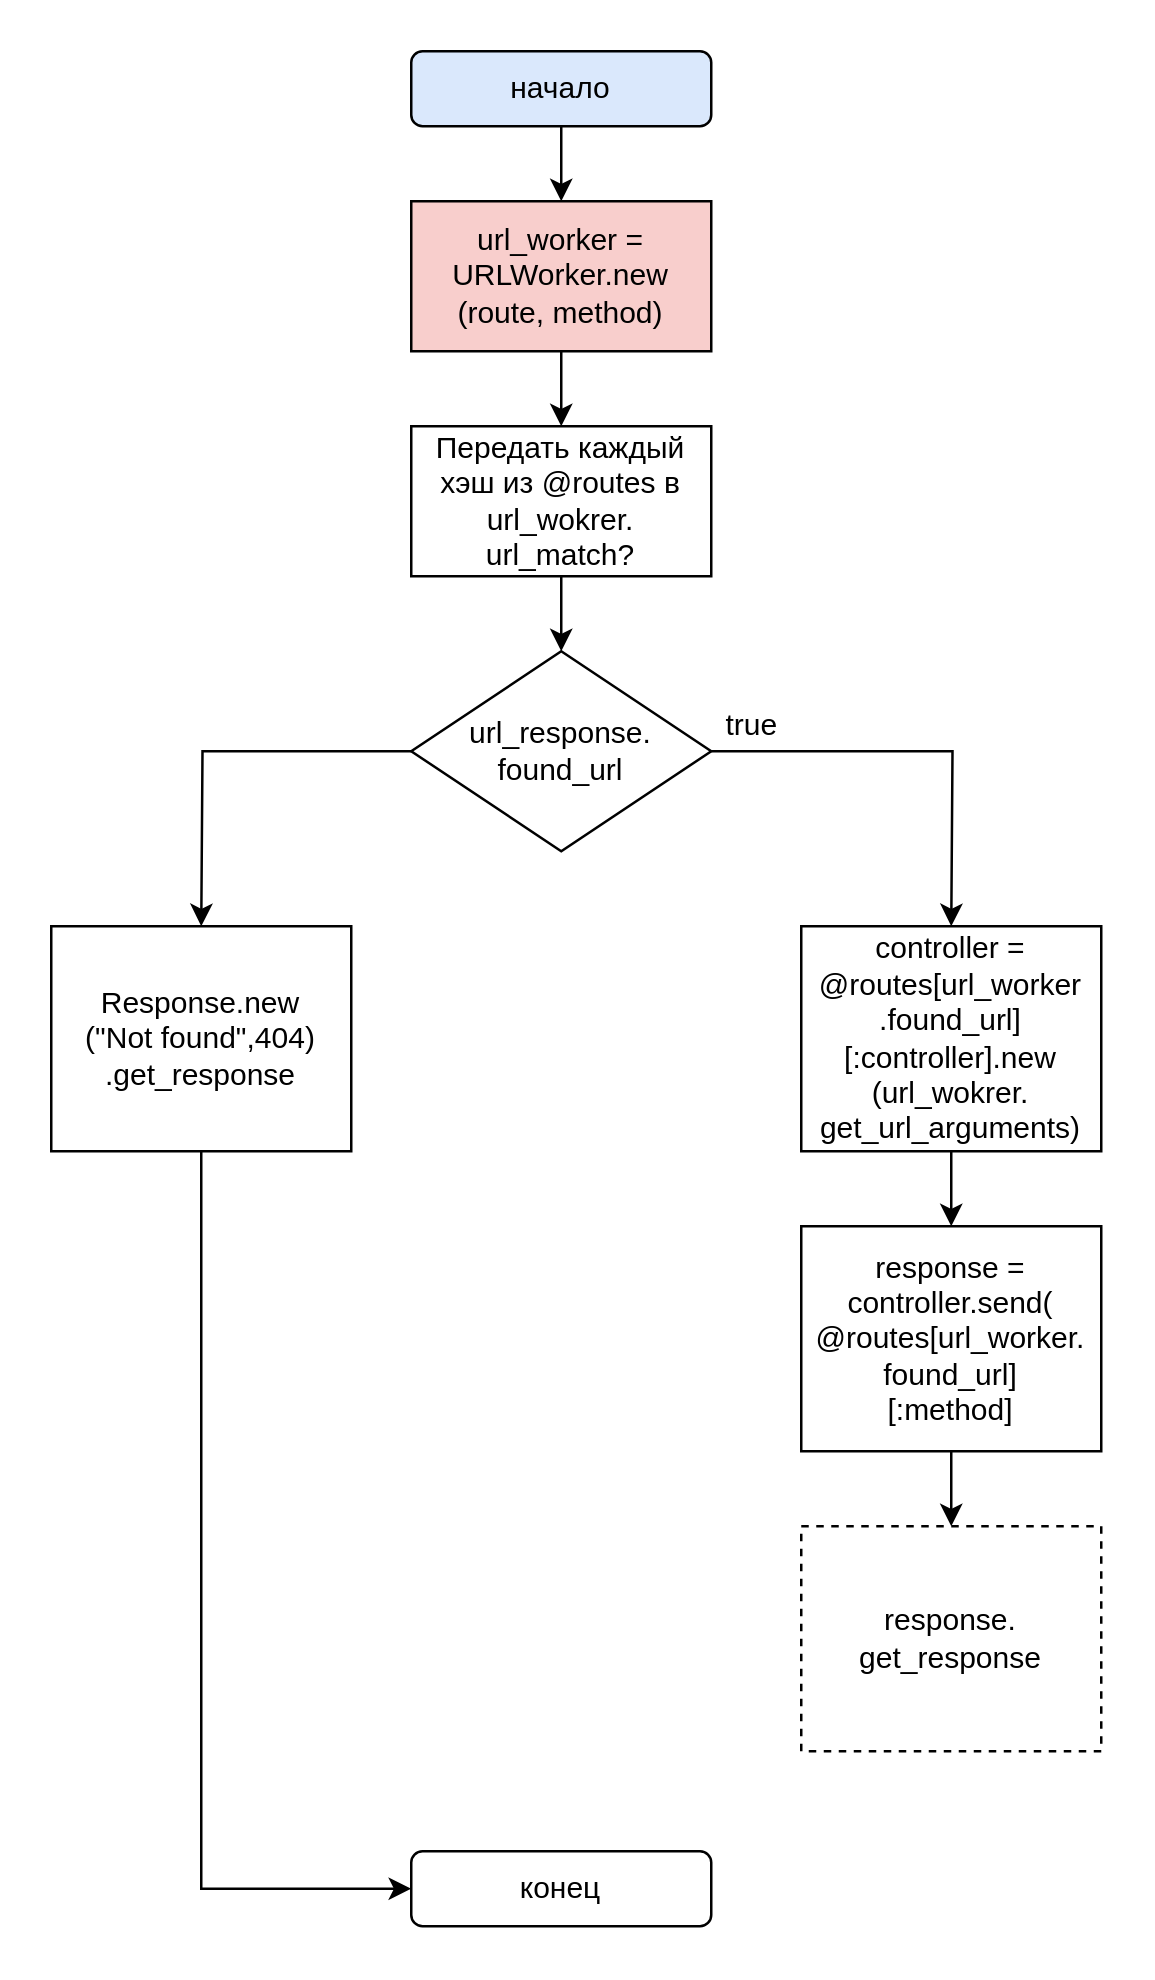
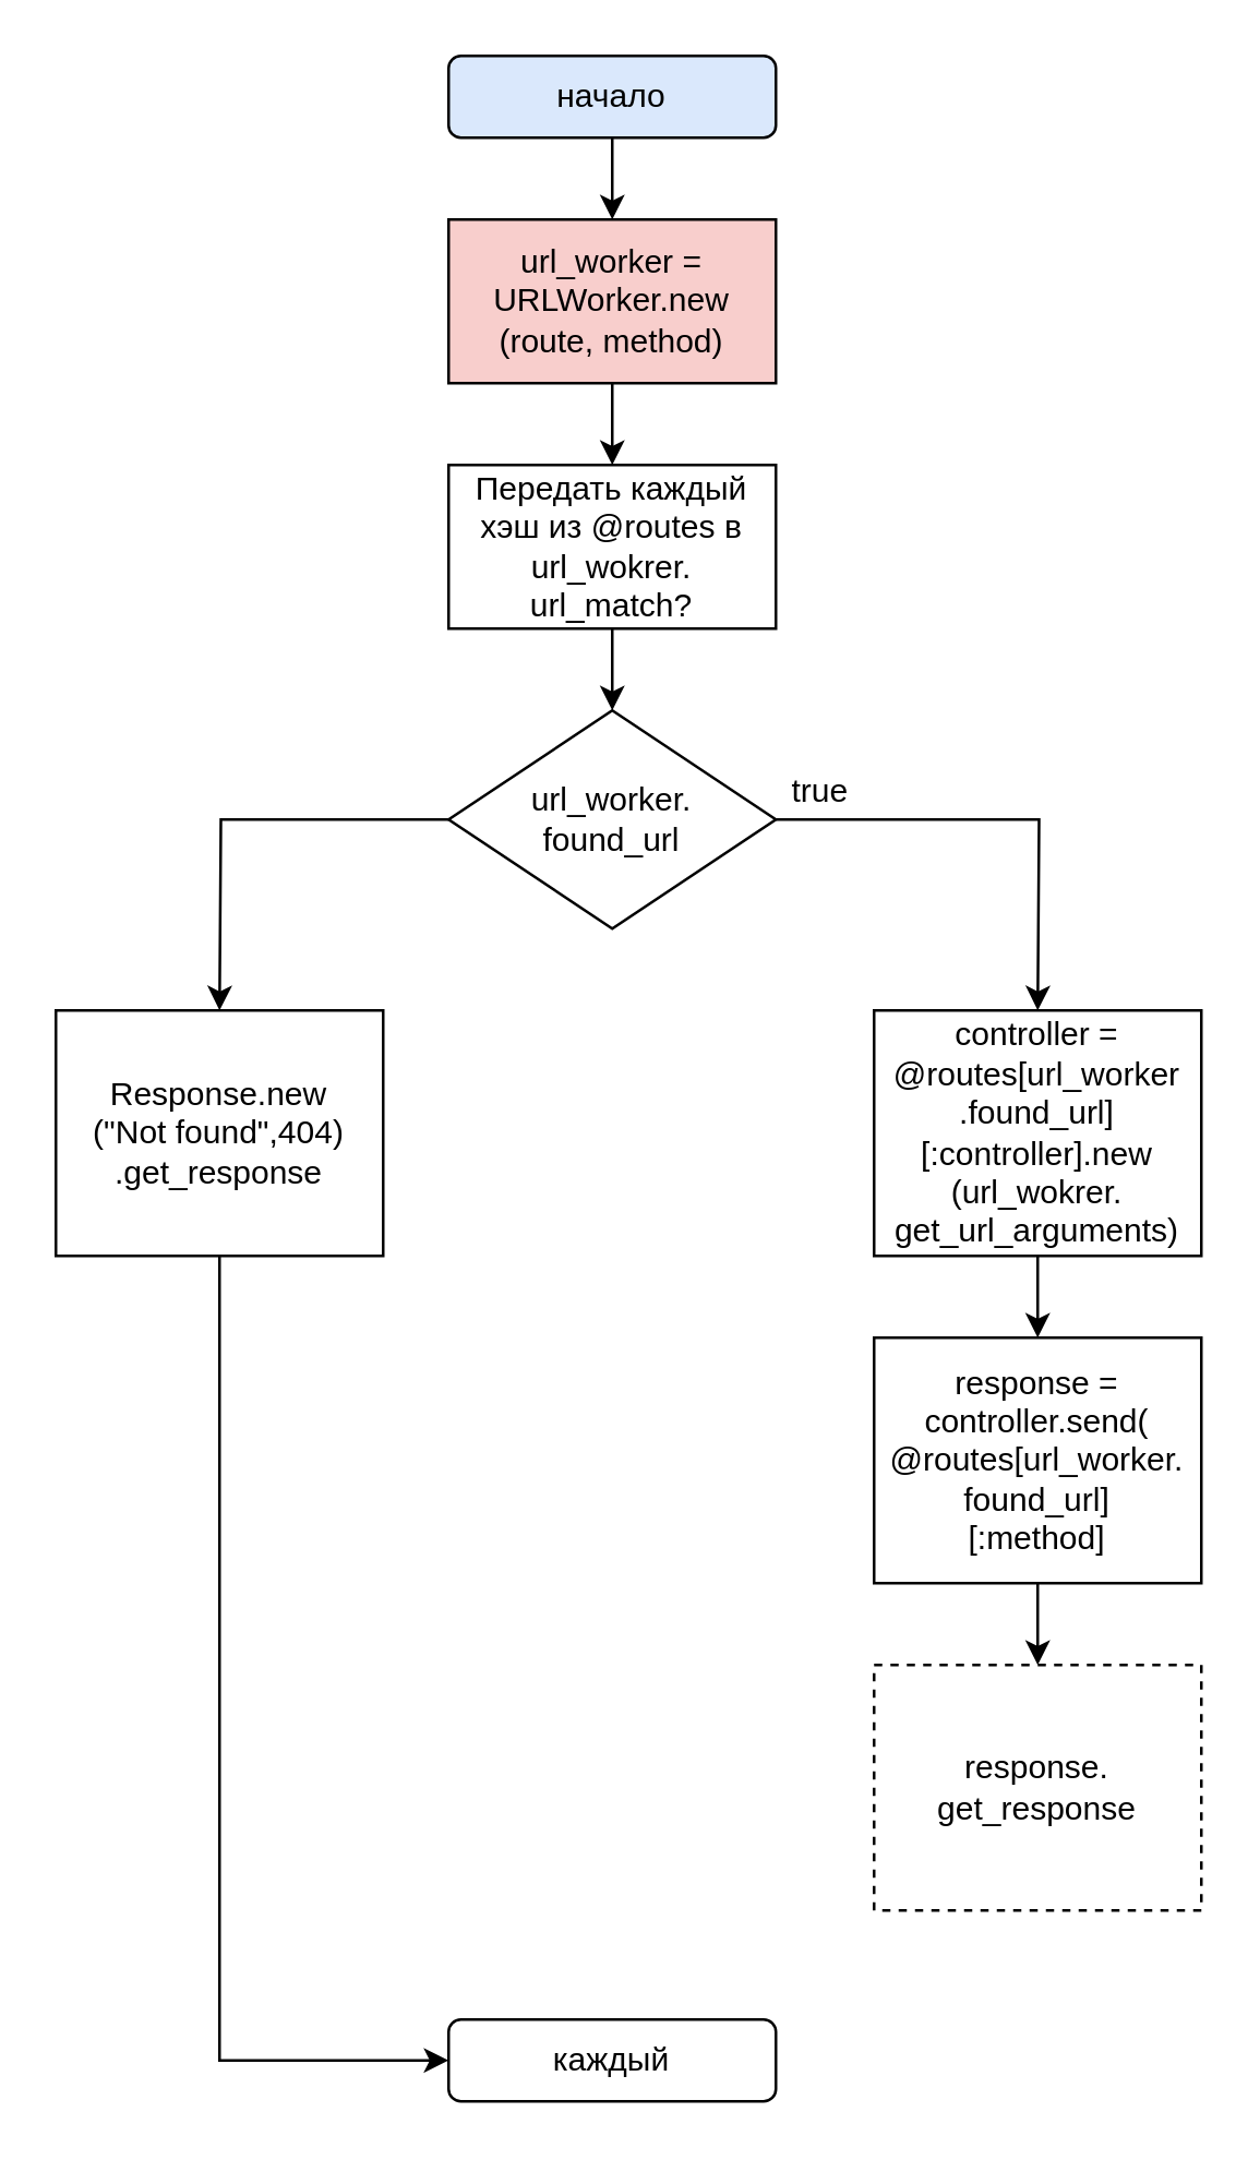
  <mxCell id="0" />
  <mxCell id="1" parent="0" />
  <mxCell id="2" value="" style="edgeStyle=orthogonalEdgeStyle;rounded=0;orthogonalLoop=1;jettySize=auto;html=1;" edge="1" parent="1" source="3"><mxGeometry relative="1" as="geometry"><mxPoint x="224" y="80" as="targetPoint" /></mxGeometry></mxCell>
  <mxCell id="3" value="начало" style="rounded=1;whiteSpace=wrap;html=1;fillColor=#dae8fc;" vertex="1" parent="1"><mxGeometry x="164" y="20" width="120" height="30" as="geometry" /></mxCell>
  <mxCell id="4" value="" style="edgeStyle=orthogonalEdgeStyle;rounded=0;orthogonalLoop=1;jettySize=auto;html=1;" edge="1" parent="1" source="5" target="7"><mxGeometry relative="1" as="geometry" /></mxCell>
  <mxCell id="5" value="&lt;div&gt;url_worker = URLWorker.new&lt;/div&gt;&lt;div&gt;(route, method)&lt;br&gt;&lt;/div&gt;" style="rounded=0;whiteSpace=wrap;html=1;fillColor=#f8cecc;" vertex="1" parent="1"><mxGeometry x="164" y="80" width="120" height="60" as="geometry" /></mxCell>
  <mxCell id="6" value="" style="edgeStyle=orthogonalEdgeStyle;rounded=0;orthogonalLoop=1;jettySize=auto;html=1;" edge="1" parent="1" source="7" target="10"><mxGeometry relative="1" as="geometry" /></mxCell>
  <mxCell id="7" value="&lt;div&gt;Передать каждый хэш из @routes в&lt;/div&gt;&lt;div&gt;url_wokrer.&lt;/div&gt;&lt;div&gt;url_match?&lt;br&gt;&lt;/div&gt;" style="rounded=0;whiteSpace=wrap;html=1;" vertex="1" parent="1"><mxGeometry x="164" y="170" width="120" height="60" as="geometry" /></mxCell>
  <mxCell id="8" style="edgeStyle=orthogonalEdgeStyle;rounded=0;orthogonalLoop=1;jettySize=auto;html=1;" edge="1" parent="1" source="10"><mxGeometry relative="1" as="geometry"><mxPoint x="380" y="370" as="targetPoint" /></mxGeometry></mxCell>
  <mxCell id="9" style="edgeStyle=orthogonalEdgeStyle;rounded=0;orthogonalLoop=1;jettySize=auto;html=1;" edge="1" parent="1" source="10"><mxGeometry relative="1" as="geometry"><mxPoint x="80" y="370" as="targetPoint" /></mxGeometry></mxCell>
- <mxCell id="10" value="&lt;div&gt;url_response.&lt;/div&gt;&lt;div&gt;found_url&lt;br&gt;&lt;/div&gt;" style="rhombus;whiteSpace=wrap;html=1;" vertex="1" parent="1"><mxGeometry x="164" y="260" width="120" height="80" as="geometry" /></mxCell>
+ <mxCell id="10" value="&lt;div&gt;url_worker.&lt;/div&gt;&lt;div&gt;found_url&lt;br&gt;&lt;/div&gt;" style="rhombus;whiteSpace=wrap;html=1;" vertex="1" parent="1"><mxGeometry x="164" y="260" width="120" height="80" as="geometry" /></mxCell>
  <mxCell id="11" value="true" style="text;html=1;align=center;verticalAlign=middle;resizable=0;points=[];autosize=1;strokeColor=none;fillColor=none;" vertex="1" parent="1"><mxGeometry x="280" y="280" width="40" height="20" as="geometry" /></mxCell>
  <mxCell id="12" style="edgeStyle=orthogonalEdgeStyle;rounded=0;orthogonalLoop=1;jettySize=auto;html=1;entryX=0;entryY=0.5;entryDx=0;entryDy=0;" edge="1" parent="1" source="13" target="19"><mxGeometry relative="1" as="geometry"><Array as="points"><mxPoint x="80" y="755" /></Array></mxGeometry></mxCell>
  <mxCell id="13" value="&lt;div&gt;Response.new&lt;/div&gt;&lt;div&gt;(&quot;Not found&quot;,404)&lt;/div&gt;&lt;div&gt;.get_response&lt;br&gt;&lt;/div&gt;" style="rounded=0;whiteSpace=wrap;html=1;" vertex="1" parent="1"><mxGeometry x="20" y="370" width="120" height="90" as="geometry" /></mxCell>
  <mxCell id="14" value="" style="edgeStyle=orthogonalEdgeStyle;rounded=0;orthogonalLoop=1;jettySize=auto;html=1;" edge="1" parent="1" source="15" target="17"><mxGeometry relative="1" as="geometry" /></mxCell>
  <mxCell id="15" value="&lt;div&gt;controller = @routes[url_worker&lt;/div&gt;&lt;div&gt;.found_url]&lt;/div&gt;&lt;div&gt;[:controller].new&lt;/div&gt;&lt;div&gt;(url_wokrer.&lt;/div&gt;&lt;div&gt;get_url_arguments)&lt;br&gt;&lt;/div&gt;" style="rounded=0;whiteSpace=wrap;html=1;" vertex="1" parent="1"><mxGeometry x="320" y="370" width="120" height="90" as="geometry" /></mxCell>
  <mxCell id="16" value="" style="edgeStyle=orthogonalEdgeStyle;rounded=0;orthogonalLoop=1;jettySize=auto;html=1;" edge="1" parent="1" source="17" target="18"><mxGeometry relative="1" as="geometry" /></mxCell>
  <mxCell id="17" value="&lt;div&gt;response = controller.send(&lt;/div&gt;&lt;div&gt;@routes[url_worker.&lt;/div&gt;&lt;div&gt;found_url]&lt;/div&gt;&lt;div&gt;[:method]&lt;br&gt;&lt;/div&gt;" style="rounded=0;whiteSpace=wrap;html=1;" vertex="1" parent="1"><mxGeometry x="320" y="490" width="120" height="90" as="geometry" /></mxCell>
  <mxCell id="18" value="&lt;div&gt;response.&lt;/div&gt;&lt;div&gt;get_response&lt;/div&gt;" style="rounded=0;whiteSpace=wrap;html=1;dashed=1;" vertex="1" parent="1"><mxGeometry x="320" y="610" width="120" height="90" as="geometry" /></mxCell>
- <mxCell id="19" value="конец" style="rounded=1;whiteSpace=wrap;html=1;" vertex="1" parent="1"><mxGeometry x="164" y="740" width="120" height="30" as="geometry" /></mxCell>
+ <mxCell id="19" value="каждый" style="rounded=1;whiteSpace=wrap;html=1;" vertex="1" parent="1"><mxGeometry x="164" y="740" width="120" height="30" as="geometry" /></mxCell>
